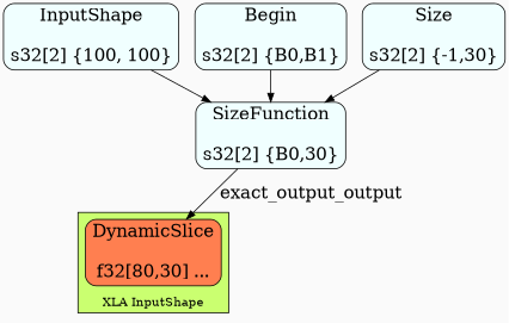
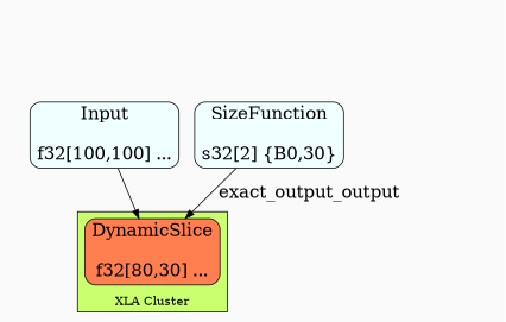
  digraph {
    bgcolor=gray98
    compound=true
    node [fillcolor=azure fontsize=20 shape=box style="filled,rounded"]
    edge [fontsize=20]
    n1 [fillcolor=coral label="DynamicSlice\n\nf32[80,30] ..."]
-   n3 [label="InputShape\n\ns32[2] {100, 100}"]
+   n2 [label="Input\n\nf32[100,100] ..."]
    n4 [label="SizeFunction\n\ns32[2] {B0,30}"]
-   n5 [label="Begin\n\ns32[2] {B0,B1}"]
-   n6 [label="Size\n\ns32[2] {-1,30}"]
    subgraph cluster_1 {
      fillcolor=darkolivegreen1
-     label="XLA InputShape"
+     label="XLA Cluster"
      labelloc=b
      style=filled
      n1
    }
-   n3 -> n4
+   n2 -> n1
    n4 -> n1 [label=exact_output_output]
-   n5 -> n4
-   n6 -> n4
  }
